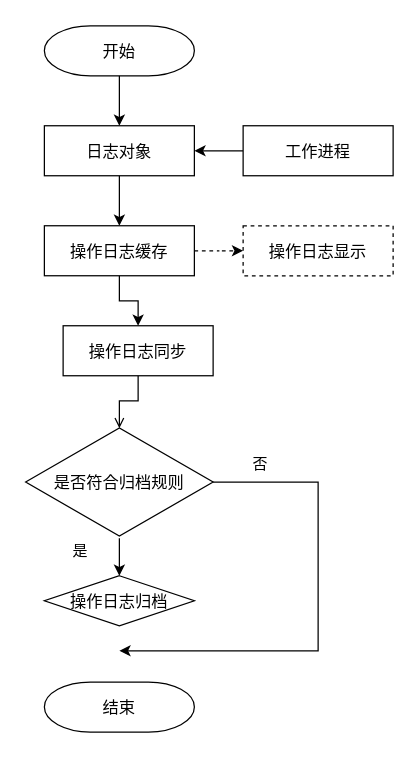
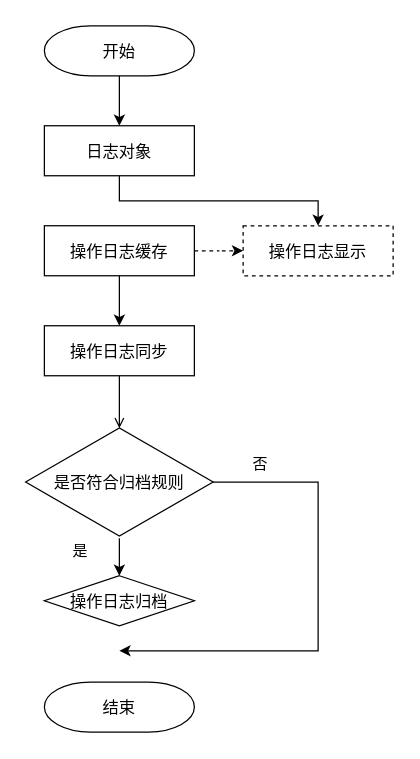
  <mxCell id="0" />
  <mxCell id="1" parent="0" />
- <mxCell id="2" style="edgeStyle=orthogonalEdgeStyle;rounded=0;orthogonalLoop=1;jettySize=auto;html=1;exitX=0.5;exitY=1;exitDx=0;exitDy=0;entryX=0.5;entryY=0;entryDx=0;entryDy=0;" edge="1" parent="1" source="3" target="8"><mxGeometry relative="1" as="geometry" /></mxCell>
+ <mxCell id="2" style="edgeStyle=orthogonalEdgeStyle;rounded=0;orthogonalLoop=1;jettySize=auto;html=1;exitX=0.5;exitY=1;exitDx=0;exitDy=0;" edge="1" parent="1" source="3" target="9"><mxGeometry relative="1" as="geometry" /></mxCell>
  <mxCell id="3" value="日志对象" style="rounded=0;fontSize=13;glass=0;strokeWidth=1;shadow=0;" vertex="1" parent="1"><mxGeometry x="35" y="100" width="120" height="40" as="geometry" /></mxCell>
- <mxCell id="4" value="" style="edgeStyle=orthogonalEdgeStyle;rounded=0;orthogonalLoop=1;jettySize=auto;exitX=0;exitY=0.5;exitDx=0;exitDy=0;entryX=1;entryY=0.5;entryDx=0;entryDy=0;" edge="1" parent="1" source="5" target="3"><mxGeometry relative="1" as="geometry" /></mxCell>
- <mxCell id="5" value="工作进程" style="rounded=0;fontSize=13;glass=0;strokeWidth=1;shadow=0;" vertex="1" parent="1"><mxGeometry x="194" y="100" width="120" height="40" as="geometry" /></mxCell>
  <mxCell id="6" style="edgeStyle=orthogonalEdgeStyle;rounded=0;orthogonalLoop=1;jettySize=auto;html=1;exitX=1;exitY=0.5;exitDx=0;exitDy=0;dashed=1;" edge="1" parent="1" source="8" target="9"><mxGeometry relative="1" as="geometry" /></mxCell>
  <mxCell id="7" style="edgeStyle=orthogonalEdgeStyle;rounded=0;orthogonalLoop=1;jettySize=auto;html=1;exitX=0.5;exitY=1;exitDx=0;exitDy=0;" edge="1" parent="1" source="8" target="18"><mxGeometry relative="1" as="geometry" /></mxCell>
  <mxCell id="8" value="操作日志缓存" style="rounded=0;fontSize=13;glass=0;strokeWidth=1;shadow=0;" vertex="1" parent="1"><mxGeometry x="35" y="180" width="120" height="40" as="geometry" /></mxCell>
  <mxCell id="9" value="操作日志显示" style="rounded=0;fontSize=13;glass=0;strokeWidth=1;shadow=0;dashed=1;" vertex="1" parent="1"><mxGeometry x="194" y="180" width="120" height="40" as="geometry" /></mxCell>
  <mxCell id="10" style="edgeStyle=orthogonalEdgeStyle;rounded=0;orthogonalLoop=1;jettySize=auto;html=1;" edge="1" parent="1" source="12" target="19"><mxGeometry relative="1" as="geometry" /></mxCell>
  <mxCell id="11" style="edgeStyle=orthogonalEdgeStyle;rounded=0;orthogonalLoop=1;jettySize=auto;html=1;" edge="1" parent="1" source="12"><mxGeometry relative="1" as="geometry"><mxPoint x="95" y="520" as="targetPoint" /><Array as="points"><mxPoint x="254" y="385" /><mxPoint x="254" y="520" /><mxPoint x="95" y="520" /></Array></mxGeometry></mxCell>
  <mxCell id="12" value="是否符合归档规则" style="aspect=fixed;shape=isoRectangle;fontSize=13;" vertex="1" parent="1"><mxGeometry x="20" y="340" width="150" height="90" as="geometry" /></mxCell>
  <mxCell id="13" value="否" style="text;strokeColor=none;fillColor=none;align=center;verticalAlign=middle;rounded=0;" vertex="1" parent="1"><mxGeometry x="188" y="360" width="40" height="20" as="geometry" /></mxCell>
  <mxCell id="14" value="" style="edgeStyle=orthogonalEdgeStyle;rounded=0;orthogonalLoop=1;jettySize=auto;exitX=0.5;exitY=1;exitDx=0;exitDy=0;exitPerimeter=0;entryX=0.5;entryY=0;entryDx=0;entryDy=0;" edge="1" parent="1" source="15" target="3"><mxGeometry relative="1" as="geometry" /></mxCell>
  <mxCell id="15" value="开始" style="strokeWidth=1;shape=mxgraph.flowchart.terminator;fontSize=13;" vertex="1" parent="1"><mxGeometry x="35" y="20" width="120" height="40" as="geometry" /></mxCell>
  <mxCell id="16" value="结束" style="strokeWidth=1;shape=mxgraph.flowchart.terminator;fontSize=13;" vertex="1" parent="1"><mxGeometry x="35" y="545" width="120" height="40" as="geometry" /></mxCell>
  <mxCell id="17" style="edgeStyle=orthogonalEdgeStyle;rounded=0;orthogonalLoop=1;jettySize=auto;html=1;exitX=0.5;exitY=1;exitDx=0;exitDy=0;entryX=0.5;entryY=0.022;entryDx=0;entryDy=0;entryPerimeter=0;endArrow=open;" edge="1" parent="1" source="18" target="12"><mxGeometry relative="1" as="geometry" /></mxCell>
- <mxCell id="18" value="操作日志同步" style="rounded=0;fontSize=13;glass=0;strokeWidth=1;shadow=0;" vertex="1" parent="1"><mxGeometry x="50" y="260" width="120" height="40" as="geometry" /></mxCell>
+ <mxCell id="18" value="操作日志同步" style="rounded=0;fontSize=13;glass=0;strokeWidth=1;shadow=0;" vertex="1" parent="1"><mxGeometry x="35" y="260" width="120" height="40" as="geometry" /></mxCell>
  <mxCell id="19" value="操作日志归档" style="rhombus;fontSize=13;glass=0;strokeWidth=1;shadow=0;" vertex="1" parent="1"><mxGeometry x="35" y="460" width="120" height="40" as="geometry" /></mxCell>
  <mxCell id="20" value="是" style="text;strokeColor=none;fillColor=none;align=center;verticalAlign=middle;rounded=0;" vertex="1" parent="1"><mxGeometry x="44" y="430" width="40" height="20" as="geometry" /></mxCell>
